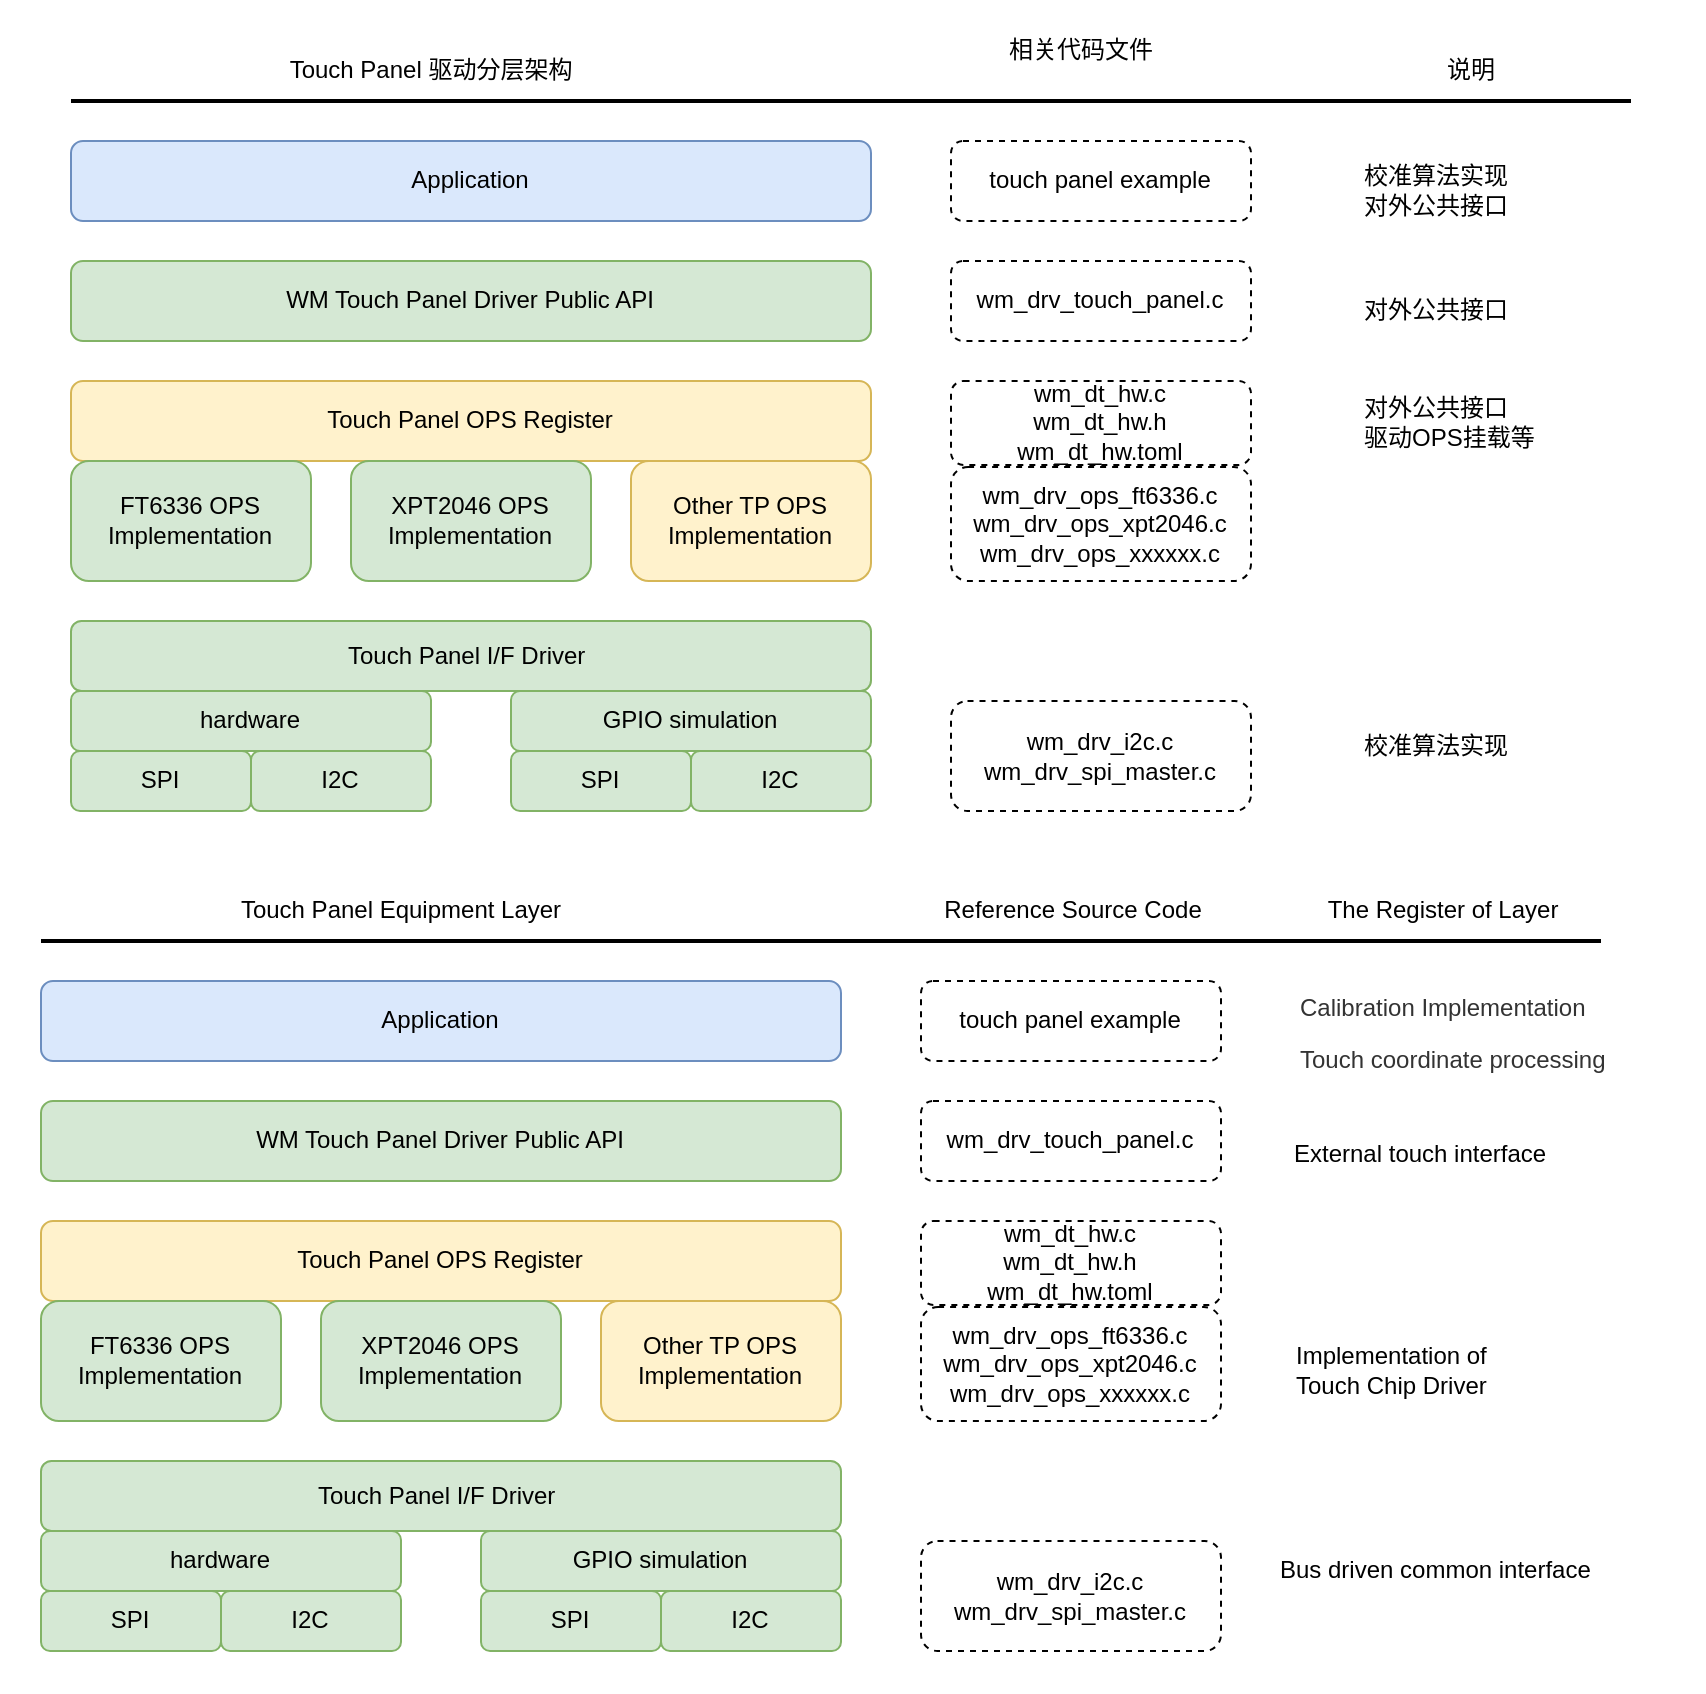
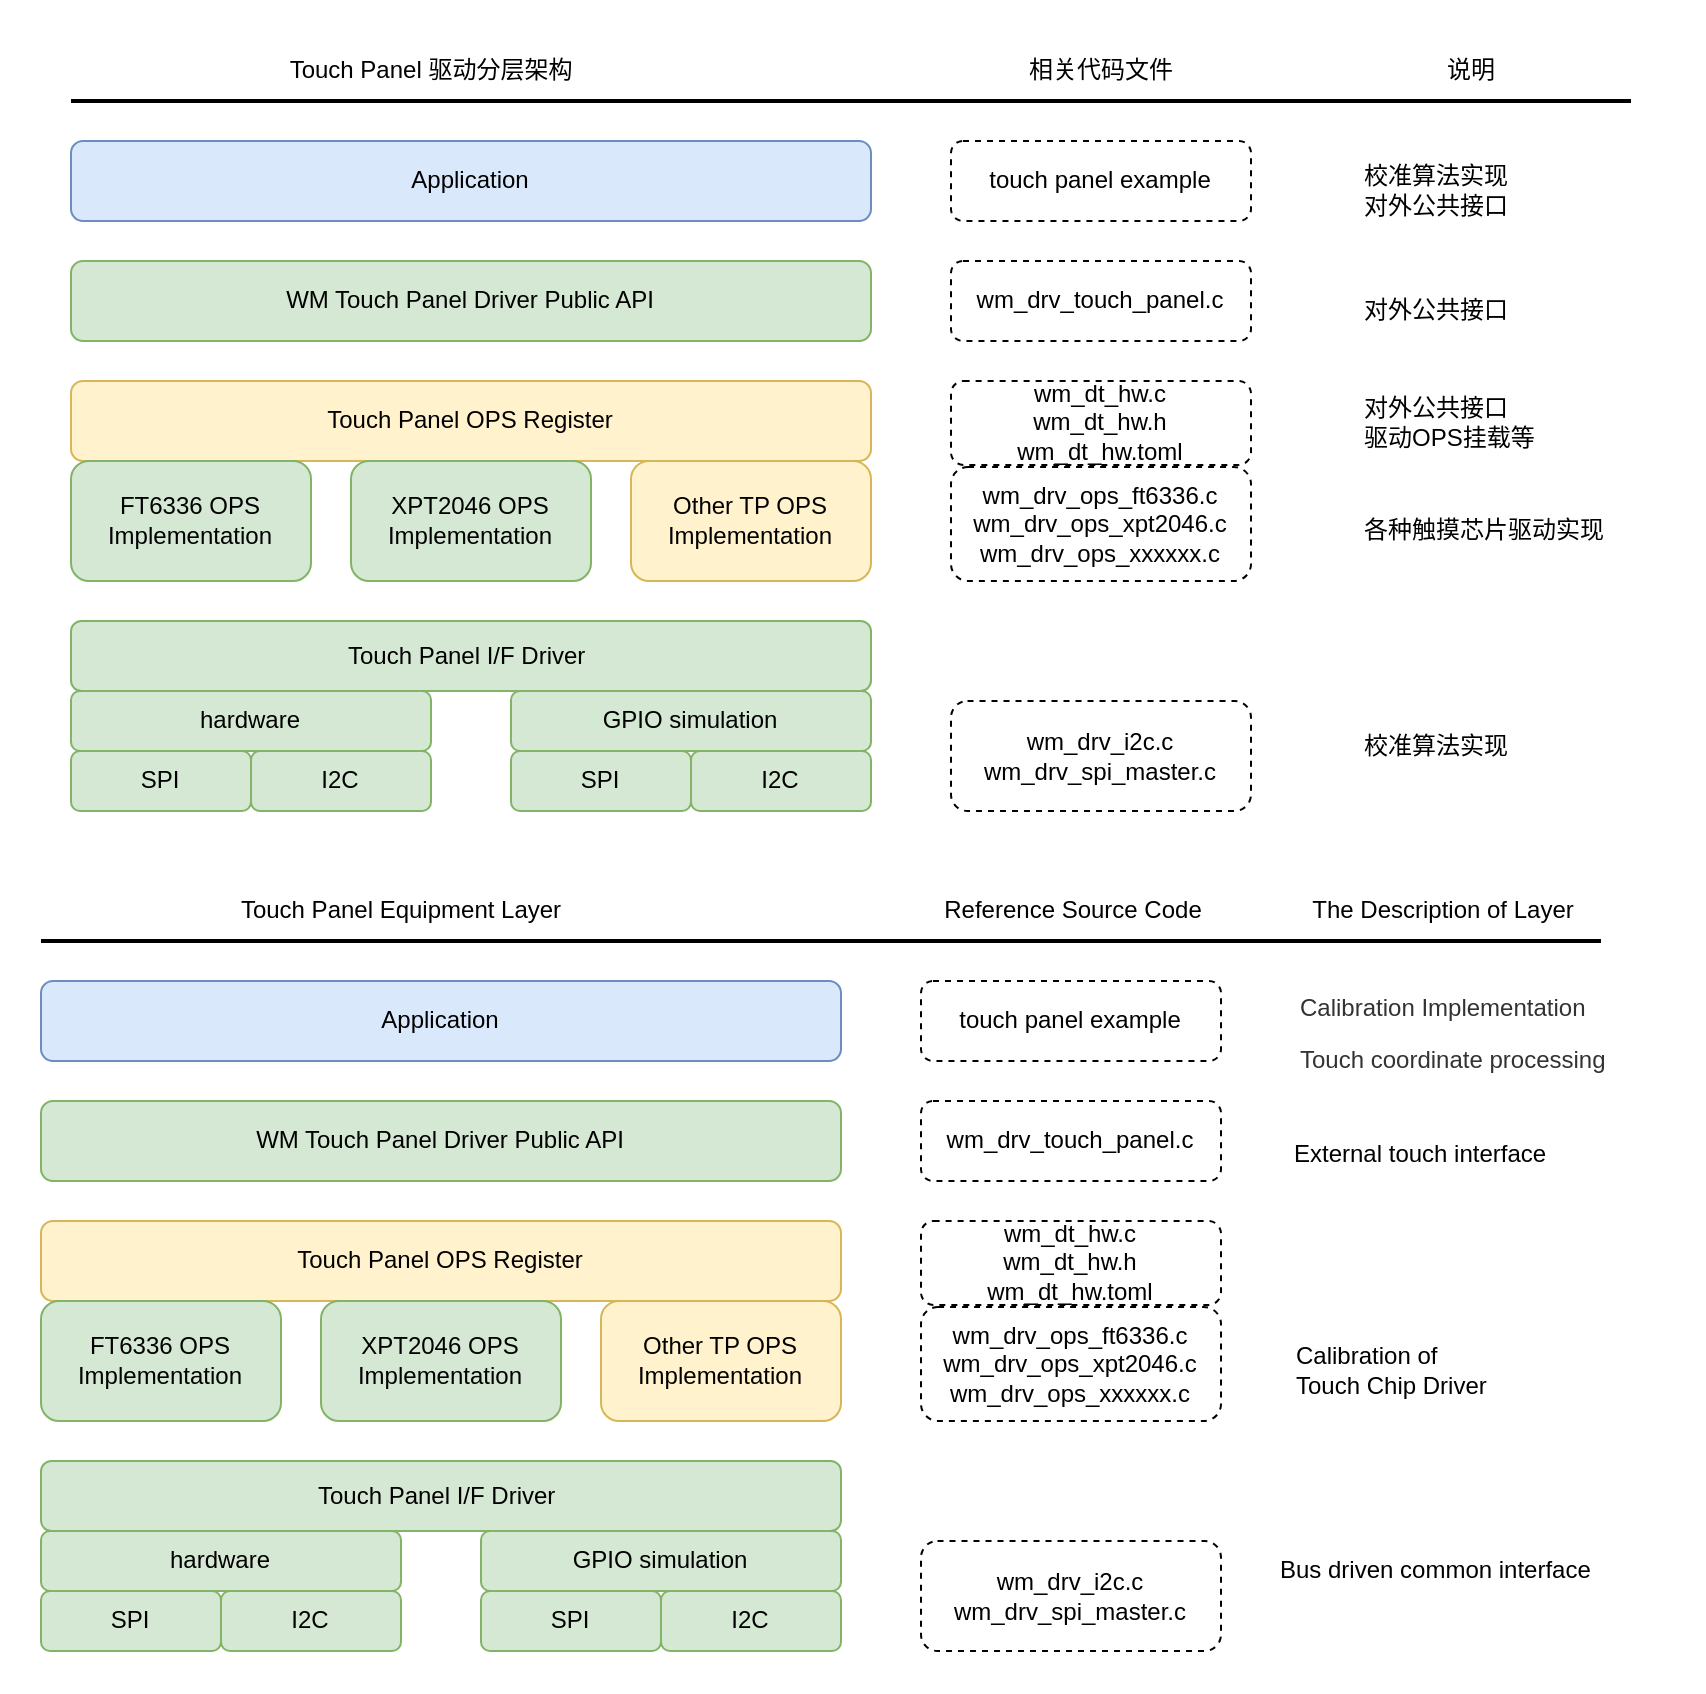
  <mxCell id="0" />
  <mxCell id="1" parent="0" />
  <mxCell id="2" value="Application" style="rounded=1;whiteSpace=wrap;html=1;fillColor=#dae8fc;strokeColor=#6c8ebf;" parent="1" vertex="1"><mxGeometry x="35" y="70" width="400" height="40" as="geometry" /></mxCell>
  <mxCell id="3" value="WM Touch Panel Driver Public API" style="rounded=1;whiteSpace=wrap;html=1;fillColor=#d5e8d4;strokeColor=#82b366;" parent="1" vertex="1"><mxGeometry x="35" y="130" width="400" height="40" as="geometry" /></mxCell>
  <mxCell id="4" value="Touch Panel OPS Register" style="rounded=1;whiteSpace=wrap;html=1;fillColor=#fff2cc;strokeColor=#d6b656;" parent="1" vertex="1"><mxGeometry x="35" y="190" width="400" height="40" as="geometry" /></mxCell>
  <mxCell id="5" value="FT6336 OPS&lt;br&gt;Implementation" style="rounded=1;whiteSpace=wrap;html=1;fillColor=#d5e8d4;strokeColor=#82b366;" parent="1" vertex="1"><mxGeometry x="35" y="230" width="120" height="60" as="geometry" /></mxCell>
  <mxCell id="6" value="XPT2046 OPS&lt;br style=&quot;border-color: var(--border-color);&quot;&gt;Implementation" style="rounded=1;whiteSpace=wrap;html=1;fillColor=#d5e8d4;strokeColor=#82b366;" parent="1" vertex="1"><mxGeometry x="175" y="230" width="120" height="60" as="geometry" /></mxCell>
  <mxCell id="7" value="Other TP OPS&lt;br&gt;Implementation" style="rounded=1;whiteSpace=wrap;html=1;fillColor=#fff2cc;strokeColor=#d6b656;glass=0;shadow=0;" parent="1" vertex="1"><mxGeometry x="315" y="230" width="120" height="60" as="geometry" /></mxCell>
  <mxCell id="8" value="Touch Panel I/F Driver&amp;nbsp;" style="rounded=1;whiteSpace=wrap;html=1;fillColor=#d5e8d4;strokeColor=#82b366;" parent="1" vertex="1"><mxGeometry x="35" y="310" width="400" height="35" as="geometry" /></mxCell>
  <mxCell id="9" value="hardware" style="rounded=1;whiteSpace=wrap;html=1;fillColor=#d5e8d4;strokeColor=#82b366;" parent="1" vertex="1"><mxGeometry x="35" y="345" width="180" height="30" as="geometry" /></mxCell>
  <mxCell id="10" value="SPI" style="rounded=1;whiteSpace=wrap;html=1;fillColor=#d5e8d4;strokeColor=#82b366;" parent="1" vertex="1"><mxGeometry x="35" y="375" width="90" height="30" as="geometry" /></mxCell>
  <mxCell id="11" value="I2C" style="rounded=1;whiteSpace=wrap;html=1;fillColor=#d5e8d4;strokeColor=#82b366;" parent="1" vertex="1"><mxGeometry x="125" y="375" width="90" height="30" as="geometry" /></mxCell>
  <mxCell id="12" value="GPIO simulation" style="rounded=1;whiteSpace=wrap;html=1;fillColor=#d5e8d4;strokeColor=#82b366;" parent="1" vertex="1"><mxGeometry x="255" y="345" width="180" height="30" as="geometry" /></mxCell>
  <mxCell id="13" value="SPI" style="rounded=1;whiteSpace=wrap;html=1;fillColor=#d5e8d4;strokeColor=#82b366;" parent="1" vertex="1"><mxGeometry x="255" y="375" width="90" height="30" as="geometry" /></mxCell>
  <mxCell id="14" value="I2C" style="rounded=1;whiteSpace=wrap;html=1;fillColor=#d5e8d4;strokeColor=#82b366;" parent="1" vertex="1"><mxGeometry x="345" y="375" width="90" height="30" as="geometry" /></mxCell>
  <mxCell id="15" value="校准算法实现&lt;br&gt;对外公共接口" style="text;html=1;align=left;verticalAlign=middle;resizable=0;points=[];autosize=1;strokeColor=none;fillColor=none;" parent="1" vertex="1"><mxGeometry x="680" y="75" width="130" height="40" as="geometry" /></mxCell>
  <mxCell id="16" value="wm_drv_touch_panel.c" style="rounded=1;whiteSpace=wrap;html=1;dashed=1;" parent="1" vertex="1"><mxGeometry x="475" y="130" width="150" height="40" as="geometry" /></mxCell>
  <mxCell id="17" value="wm_dt_hw.c&lt;br&gt;wm_dt_hw.h&lt;br&gt;wm_dt_hw.toml" style="rounded=1;whiteSpace=wrap;html=1;dashed=1;" parent="1" vertex="1"><mxGeometry x="475" y="190" width="150" height="42" as="geometry" /></mxCell>
  <mxCell id="18" value="wm_drv_ops_ft6336.c&lt;br&gt;wm_drv_ops_xpt2046.c&lt;br&gt;wm_drv_ops_xxxxxx.c" style="rounded=1;whiteSpace=wrap;html=1;dashed=1;" parent="1" vertex="1"><mxGeometry x="475" y="233" width="150" height="57" as="geometry" /></mxCell>
  <mxCell id="19" value="对外公共接口" style="text;html=1;align=left;verticalAlign=middle;resizable=0;points=[];autosize=1;strokeColor=none;fillColor=none;" parent="1" vertex="1"><mxGeometry x="680" y="140" width="100" height="30" as="geometry" /></mxCell>
  <mxCell id="20" value="对外公共接口&lt;br&gt;驱动OPS挂载等" style="text;html=1;align=left;verticalAlign=middle;resizable=0;points=[];autosize=1;strokeColor=none;fillColor=none;" parent="1" vertex="1"><mxGeometry x="680" y="190" width="103" height="41" as="geometry" /></mxCell>
+ <mxCell id="21" value="各种触摸芯片驱动实现" style="text;html=1;align=left;verticalAlign=middle;resizable=0;points=[];autosize=1;strokeColor=none;fillColor=none;" parent="1" vertex="1"><mxGeometry x="680" y="250" width="140" height="30" as="geometry" /></mxCell>
  <mxCell id="22" value="wm_drv_i2c.c&lt;br&gt;wm_drv_spi_master.c" style="rounded=1;whiteSpace=wrap;html=1;dashed=1;" parent="1" vertex="1"><mxGeometry x="475" y="350" width="150" height="55" as="geometry" /></mxCell>
  <mxCell id="23" value="校准算法实现" style="text;html=1;align=left;verticalAlign=middle;resizable=0;points=[];autosize=1;strokeColor=none;fillColor=none;" parent="1" vertex="1"><mxGeometry x="680" y="357.5" width="120" height="30" as="geometry" /></mxCell>
  <mxCell id="24" value="touch panel example" style="rounded=1;whiteSpace=wrap;html=1;dashed=1;" parent="1" vertex="1"><mxGeometry x="475" y="70" width="150" height="40" as="geometry" /></mxCell>
  <mxCell id="25" value="" style="endArrow=none;html=1;rounded=0;strokeWidth=2;" parent="1" edge="1"><mxGeometry width="50" height="50" relative="1" as="geometry"><mxPoint x="35" y="50" as="sourcePoint" /><mxPoint x="815" y="50" as="targetPoint" /></mxGeometry></mxCell>
  <mxCell id="26" value="Touch Panel 驱动分层架构" style="text;html=1;align=center;verticalAlign=middle;resizable=0;points=[];autosize=1;strokeColor=none;fillColor=none;" parent="1" vertex="1"><mxGeometry x="135" y="20" width="160" height="30" as="geometry" /></mxCell>
- <mxCell id="27" value="相关代码文件" style="text;html=1;align=center;verticalAlign=middle;resizable=0;points=[];autosize=1;strokeColor=none;fillColor=none;" parent="1" vertex="1"><mxGeometry x="490" y="10" width="100" height="30" as="geometry" /></mxCell>
+ <mxCell id="27" value="相关代码文件" style="text;html=1;align=center;verticalAlign=middle;resizable=0;points=[];autosize=1;strokeColor=none;fillColor=none;" parent="1" vertex="1"><mxGeometry x="500" y="20" width="100" height="30" as="geometry" /></mxCell>
  <mxCell id="28" value="说明" style="text;html=1;align=center;verticalAlign=middle;resizable=0;points=[];autosize=1;strokeColor=none;fillColor=none;" parent="1" vertex="1"><mxGeometry x="710" y="20" width="50" height="30" as="geometry" /></mxCell>
  <mxCell id="29" value="Application" style="rounded=1;whiteSpace=wrap;html=1;fillColor=#dae8fc;strokeColor=#6c8ebf;" vertex="1" parent="1"><mxGeometry x="20" y="490" width="400" height="40" as="geometry" /></mxCell>
  <mxCell id="30" value="WM Touch Panel Driver Public API" style="rounded=1;whiteSpace=wrap;html=1;fillColor=#d5e8d4;strokeColor=#82b366;" vertex="1" parent="1"><mxGeometry x="20" y="550" width="400" height="40" as="geometry" /></mxCell>
  <mxCell id="31" value="Touch Panel OPS Register" style="rounded=1;whiteSpace=wrap;html=1;fillColor=#fff2cc;strokeColor=#d6b656;" vertex="1" parent="1"><mxGeometry x="20" y="610" width="400" height="40" as="geometry" /></mxCell>
  <mxCell id="32" value="FT6336 OPS&lt;br&gt;Implementation" style="rounded=1;whiteSpace=wrap;html=1;fillColor=#d5e8d4;strokeColor=#82b366;" vertex="1" parent="1"><mxGeometry x="20" y="650" width="120" height="60" as="geometry" /></mxCell>
  <mxCell id="33" value="XPT2046 OPS&lt;br style=&quot;border-color: var(--border-color);&quot;&gt;Implementation" style="rounded=1;whiteSpace=wrap;html=1;fillColor=#d5e8d4;strokeColor=#82b366;" vertex="1" parent="1"><mxGeometry x="160" y="650" width="120" height="60" as="geometry" /></mxCell>
  <mxCell id="34" value="Other TP OPS&lt;br&gt;Implementation" style="rounded=1;whiteSpace=wrap;html=1;fillColor=#fff2cc;strokeColor=#d6b656;glass=0;shadow=0;" vertex="1" parent="1"><mxGeometry x="300" y="650" width="120" height="60" as="geometry" /></mxCell>
  <mxCell id="35" value="Touch Panel I/F Driver&amp;nbsp;" style="rounded=1;whiteSpace=wrap;html=1;fillColor=#d5e8d4;strokeColor=#82b366;" vertex="1" parent="1"><mxGeometry x="20" y="730" width="400" height="35" as="geometry" /></mxCell>
  <mxCell id="36" value="hardware" style="rounded=1;whiteSpace=wrap;html=1;fillColor=#d5e8d4;strokeColor=#82b366;" vertex="1" parent="1"><mxGeometry x="20" y="765" width="180" height="30" as="geometry" /></mxCell>
  <mxCell id="37" value="SPI" style="rounded=1;whiteSpace=wrap;html=1;fillColor=#d5e8d4;strokeColor=#82b366;" vertex="1" parent="1"><mxGeometry x="20" y="795" width="90" height="30" as="geometry" /></mxCell>
  <mxCell id="38" value="I2C" style="rounded=1;whiteSpace=wrap;html=1;fillColor=#d5e8d4;strokeColor=#82b366;" vertex="1" parent="1"><mxGeometry x="110" y="795" width="90" height="30" as="geometry" /></mxCell>
  <mxCell id="39" value="GPIO simulation" style="rounded=1;whiteSpace=wrap;html=1;fillColor=#d5e8d4;strokeColor=#82b366;" vertex="1" parent="1"><mxGeometry x="240" y="765" width="180" height="30" as="geometry" /></mxCell>
  <mxCell id="40" value="SPI" style="rounded=1;whiteSpace=wrap;html=1;fillColor=#d5e8d4;strokeColor=#82b366;" vertex="1" parent="1"><mxGeometry x="240" y="795" width="90" height="30" as="geometry" /></mxCell>
  <mxCell id="41" value="I2C" style="rounded=1;whiteSpace=wrap;html=1;fillColor=#d5e8d4;strokeColor=#82b366;" vertex="1" parent="1"><mxGeometry x="330" y="795" width="90" height="30" as="geometry" /></mxCell>
  <mxCell id="42" value="&lt;p style=&quot;box-sizing: inherit; margin: 0px; line-height: 26px; color: rgb(51, 51, 51); font-family: sans-serif; background-color: rgb(255, 255, 255);&quot; class=&quot;trans-content&quot;&gt;&lt;font style=&quot;font-size: 12px;&quot;&gt;Calibration Implementation&lt;/font&gt;&lt;/p&gt;&lt;p style=&quot;box-sizing: inherit; margin: 0px; line-height: 26px; color: rgb(51, 51, 51); font-family: sans-serif; background-color: rgb(255, 255, 255);&quot; class=&quot;trans-content&quot;&gt;&lt;font style=&quot;font-size: 12px;&quot;&gt;Touch coordinate processing&lt;/font&gt;&lt;/p&gt;" style="text;html=1;align=left;verticalAlign=middle;resizable=0;points=[];autosize=1;strokeColor=none;fillColor=none;" vertex="1" parent="1"><mxGeometry x="647.5" y="484" width="183" height="64" as="geometry" /></mxCell>
  <mxCell id="43" value="wm_drv_touch_panel.c" style="rounded=1;whiteSpace=wrap;html=1;dashed=1;" vertex="1" parent="1"><mxGeometry x="460" y="550" width="150" height="40" as="geometry" /></mxCell>
  <mxCell id="44" value="wm_dt_hw.c&lt;br&gt;wm_dt_hw.h&lt;br&gt;wm_dt_hw.toml" style="rounded=1;whiteSpace=wrap;html=1;dashed=1;" vertex="1" parent="1"><mxGeometry x="460" y="610" width="150" height="42" as="geometry" /></mxCell>
  <mxCell id="45" value="wm_drv_ops_ft6336.c&lt;br&gt;wm_drv_ops_xpt2046.c&lt;br&gt;wm_drv_ops_xxxxxx.c" style="rounded=1;whiteSpace=wrap;html=1;dashed=1;" vertex="1" parent="1"><mxGeometry x="460" y="653" width="150" height="57" as="geometry" /></mxCell>
  <mxCell id="46" value="External touch interface" style="text;html=1;align=left;verticalAlign=middle;resizable=0;points=[];autosize=1;strokeColor=none;fillColor=none;" vertex="1" parent="1"><mxGeometry x="644.5" y="564" width="146" height="26" as="geometry" /></mxCell>
- <mxCell id="47" value="Implementation of &lt;br&gt;Touch Chip Driver" style="text;html=1;align=left;verticalAlign=middle;resizable=0;points=[];autosize=1;strokeColor=none;fillColor=none;" vertex="1" parent="1"><mxGeometry x="646" y="664" width="113" height="41" as="geometry" /></mxCell>
+ <mxCell id="47" value="Calibration of &lt;br&gt;Touch Chip Driver" style="text;html=1;align=left;verticalAlign=middle;resizable=0;points=[];autosize=1;strokeColor=none;fillColor=none;" vertex="1" parent="1"><mxGeometry x="646" y="664" width="113" height="41" as="geometry" /></mxCell>
  <mxCell id="48" value="wm_drv_i2c.c&lt;br&gt;wm_drv_spi_master.c" style="rounded=1;whiteSpace=wrap;html=1;dashed=1;" vertex="1" parent="1"><mxGeometry x="460" y="770" width="150" height="55" as="geometry" /></mxCell>
  <mxCell id="49" value="Bus driven common interface" style="text;html=1;align=left;verticalAlign=middle;resizable=0;points=[];autosize=1;strokeColor=none;fillColor=none;" vertex="1" parent="1"><mxGeometry x="637.5" y="772" width="173" height="26" as="geometry" /></mxCell>
  <mxCell id="50" value="touch panel example" style="rounded=1;whiteSpace=wrap;html=1;dashed=1;" vertex="1" parent="1"><mxGeometry x="460" y="490" width="150" height="40" as="geometry" /></mxCell>
  <mxCell id="51" value="" style="endArrow=none;html=1;rounded=0;strokeWidth=2;" edge="1" parent="1"><mxGeometry width="50" height="50" relative="1" as="geometry"><mxPoint x="20" y="470" as="sourcePoint" /><mxPoint x="800" y="470" as="targetPoint" /></mxGeometry></mxCell>
  <mxCell id="52" value="Touch Panel&amp;nbsp;Equipment&amp;nbsp;Layer" style="text;html=1;align=center;verticalAlign=middle;resizable=0;points=[];autosize=1;strokeColor=none;fillColor=none;" vertex="1" parent="1"><mxGeometry x="108" y="442" width="184" height="26" as="geometry" /></mxCell>
  <mxCell id="53" value="Reference Source Code" style="text;html=1;align=center;verticalAlign=middle;resizable=0;points=[];autosize=1;strokeColor=none;fillColor=none;" vertex="1" parent="1"><mxGeometry x="462" y="442" width="147" height="26" as="geometry" /></mxCell>
- <mxCell id="54" value="The Register of Layer" style="text;html=1;align=center;verticalAlign=middle;resizable=0;points=[];autosize=1;strokeColor=none;fillColor=none;" vertex="1" parent="1"><mxGeometry x="646" y="442" width="149" height="26" as="geometry" /></mxCell>
+ <mxCell id="54" value="The Description of Layer" style="text;html=1;align=center;verticalAlign=middle;resizable=0;points=[];autosize=1;strokeColor=none;fillColor=none;" vertex="1" parent="1"><mxGeometry x="646" y="442" width="149" height="26" as="geometry" /></mxCell>
